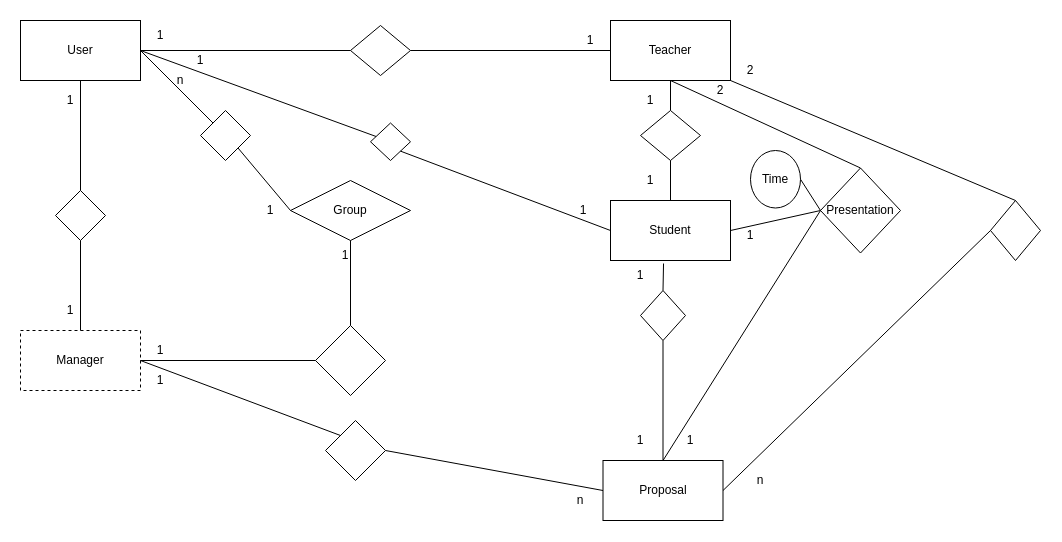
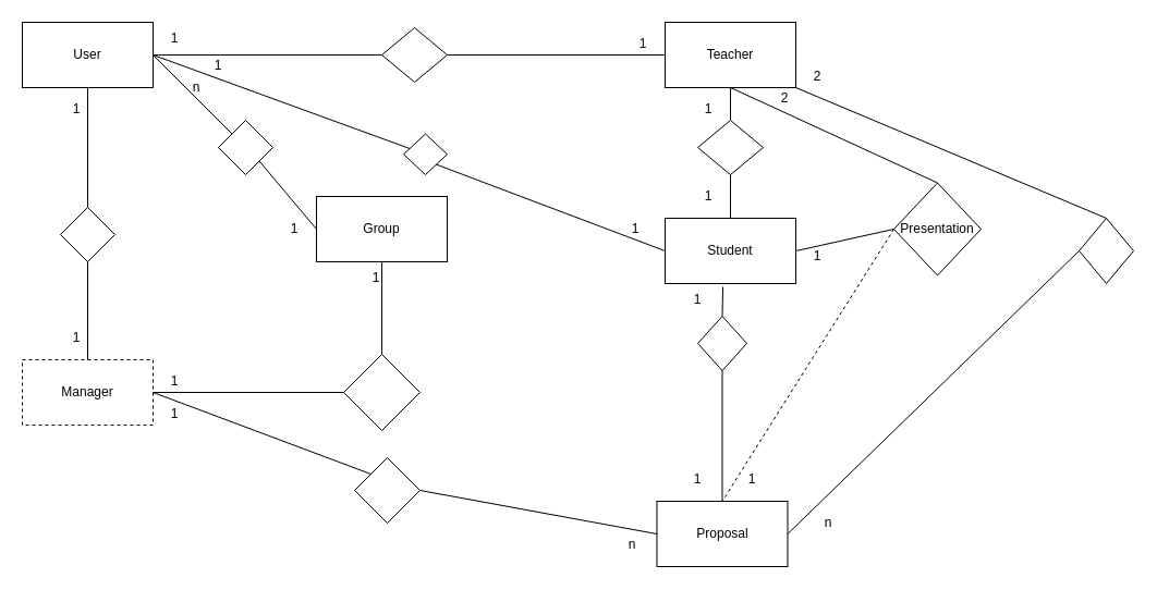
  <mxCell id="0" />
  <mxCell id="1" parent="0" />
  <mxCell id="2" value="User" style="rounded=0;whiteSpace=wrap;html=1;" parent="1" vertex="1"><mxGeometry x="20" y="20" width="120" height="60" as="geometry" /></mxCell>
  <mxCell id="3" value="Teacher" style="rounded=0;whiteSpace=wrap;html=1;" parent="1" vertex="1"><mxGeometry x="610" y="20" width="120" height="60" as="geometry" /></mxCell>
  <mxCell id="4" value="Student" style="rounded=0;whiteSpace=wrap;html=1;" parent="1" vertex="1"><mxGeometry x="610" y="200" width="120" height="60" as="geometry" /></mxCell>
  <mxCell id="5" value="Manager" style="rounded=0;whiteSpace=wrap;html=1;dashed=1;" parent="1" vertex="1"><mxGeometry x="20" y="330" width="120" height="60" as="geometry" /></mxCell>
  <mxCell id="6" value="" style="rhombus;whiteSpace=wrap;html=1;" parent="1" vertex="1"><mxGeometry x="55" y="190" width="50" height="50" as="geometry" /></mxCell>
  <mxCell id="7" value="" style="endArrow=none;html=1;exitX=0.5;exitY=1;exitDx=0;exitDy=0;entryX=0.5;entryY=0;entryDx=0;entryDy=0;" parent="1" source="6" target="5" edge="1"><mxGeometry width="50" height="50" relative="1" as="geometry"><mxPoint x="320" y="100" as="sourcePoint" /><mxPoint x="240" y="120" as="targetPoint" /></mxGeometry></mxCell>
  <mxCell id="8" value="" style="endArrow=none;html=1;exitX=0.5;exitY=1;exitDx=0;exitDy=0;" parent="1" source="2" target="6" edge="1"><mxGeometry width="50" height="50" relative="1" as="geometry"><mxPoint x="90" y="180" as="sourcePoint" /><mxPoint x="90" y="220" as="targetPoint" /></mxGeometry></mxCell>
  <mxCell id="9" value="" style="rhombus;whiteSpace=wrap;html=1;" parent="1" vertex="1"><mxGeometry x="350" y="25" width="60" height="50" as="geometry" /></mxCell>
  <mxCell id="10" value="" style="endArrow=none;html=1;exitX=0;exitY=0.5;exitDx=0;exitDy=0;entryX=1;entryY=0.5;entryDx=0;entryDy=0;" parent="1" source="9" target="2" edge="1"><mxGeometry width="50" height="50" relative="1" as="geometry"><mxPoint x="110" y="200" as="sourcePoint" /><mxPoint x="110" y="240" as="targetPoint" /></mxGeometry></mxCell>
  <mxCell id="11" value="" style="endArrow=none;html=1;exitX=1;exitY=0.5;exitDx=0;exitDy=0;entryX=0;entryY=0.5;entryDx=0;entryDy=0;" parent="1" source="9" target="3" edge="1"><mxGeometry width="50" height="50" relative="1" as="geometry"><mxPoint x="120" y="210" as="sourcePoint" /><mxPoint x="120" y="250" as="targetPoint" /></mxGeometry></mxCell>
  <mxCell id="12" value="" style="rhombus;whiteSpace=wrap;html=1;" parent="1" vertex="1"><mxGeometry x="370" y="122.5" width="40" height="37.5" as="geometry" /></mxCell>
  <mxCell id="13" value="" style="endArrow=none;html=1;exitX=1;exitY=1;exitDx=0;exitDy=0;entryX=0;entryY=0.5;entryDx=0;entryDy=0;" parent="1" source="12" target="4" edge="1"><mxGeometry width="50" height="50" relative="1" as="geometry"><mxPoint x="130" y="220" as="sourcePoint" /><mxPoint x="130" y="260" as="targetPoint" /></mxGeometry></mxCell>
  <mxCell id="14" value="" style="endArrow=none;html=1;exitX=1;exitY=0.5;exitDx=0;exitDy=0;" parent="1" source="2" target="12" edge="1"><mxGeometry width="50" height="50" relative="1" as="geometry"><mxPoint x="140" y="230" as="sourcePoint" /><mxPoint x="140" y="270" as="targetPoint" /></mxGeometry></mxCell>
  <mxCell id="15" value="" style="rhombus;whiteSpace=wrap;html=1;" parent="1" vertex="1"><mxGeometry x="640" y="110" width="60" height="50" as="geometry" /></mxCell>
  <mxCell id="16" value="" style="endArrow=none;html=1;exitX=0.5;exitY=1;exitDx=0;exitDy=0;entryX=0.5;entryY=0;entryDx=0;entryDy=0;" parent="1" source="15" target="4" edge="1"><mxGeometry width="50" height="50" relative="1" as="geometry"><mxPoint x="150" y="240" as="sourcePoint" /><mxPoint x="150" y="280" as="targetPoint" /></mxGeometry></mxCell>
  <mxCell id="17" value="" style="endArrow=none;html=1;exitX=0.5;exitY=1;exitDx=0;exitDy=0;entryX=0.5;entryY=0;entryDx=0;entryDy=0;" parent="1" source="3" target="15" edge="1"><mxGeometry width="50" height="50" relative="1" as="geometry"><mxPoint x="160" y="250" as="sourcePoint" /><mxPoint x="160" y="290" as="targetPoint" /></mxGeometry></mxCell>
- <mxCell id="18" value="Group" style="rhombus;whiteSpace=wrap;html=1;" parent="1" vertex="1"><mxGeometry x="290" y="180" width="120" height="60" as="geometry" /></mxCell>
+ <mxCell id="18" value="Group" style="rounded=0;whiteSpace=wrap;html=1;" parent="1" vertex="1"><mxGeometry x="290" y="180" width="120" height="60" as="geometry" /></mxCell>
  <mxCell id="19" value="" style="rhombus;whiteSpace=wrap;html=1;" parent="1" vertex="1"><mxGeometry x="200" y="110" width="50" height="50" as="geometry" /></mxCell>
  <mxCell id="20" value="" style="endArrow=none;html=1;exitX=1;exitY=1;exitDx=0;exitDy=0;entryX=0;entryY=0.5;entryDx=0;entryDy=0;" parent="1" source="19" target="18" edge="1"><mxGeometry width="50" height="50" relative="1" as="geometry"><mxPoint x="170" y="260" as="sourcePoint" /><mxPoint x="170" y="300" as="targetPoint" /></mxGeometry></mxCell>
  <mxCell id="21" value="" style="endArrow=none;html=1;exitX=0;exitY=0;exitDx=0;exitDy=0;entryX=1;entryY=0.5;entryDx=0;entryDy=0;" parent="1" source="19" target="2" edge="1"><mxGeometry width="50" height="50" relative="1" as="geometry"><mxPoint x="180" y="270" as="sourcePoint" /><mxPoint x="180" y="310" as="targetPoint" /></mxGeometry></mxCell>
  <mxCell id="22" value="" style="rhombus;whiteSpace=wrap;html=1;" parent="1" vertex="1"><mxGeometry x="315" y="325" width="70" height="70" as="geometry" /></mxCell>
  <mxCell id="23" value="" style="endArrow=none;html=1;exitX=1;exitY=0.5;exitDx=0;exitDy=0;entryX=0;entryY=0.5;entryDx=0;entryDy=0;" parent="1" source="5" target="22" edge="1"><mxGeometry width="50" height="50" relative="1" as="geometry"><mxPoint x="190" y="280" as="sourcePoint" /><mxPoint x="190" y="320" as="targetPoint" /></mxGeometry></mxCell>
  <mxCell id="24" value="" style="endArrow=none;html=1;exitX=0.5;exitY=0;exitDx=0;exitDy=0;entryX=0.5;entryY=1;entryDx=0;entryDy=0;" parent="1" source="22" target="18" edge="1"><mxGeometry width="50" height="50" relative="1" as="geometry"><mxPoint x="200" y="290" as="sourcePoint" /><mxPoint x="200" y="330" as="targetPoint" /></mxGeometry></mxCell>
  <mxCell id="25" value="Proposal" style="rounded=0;whiteSpace=wrap;html=1;" parent="1" vertex="1"><mxGeometry x="602.5" y="460" width="120" height="60" as="geometry" /></mxCell>
  <mxCell id="26" value="" style="rhombus;whiteSpace=wrap;html=1;" parent="1" vertex="1"><mxGeometry x="640" y="290" width="45" height="50" as="geometry" /></mxCell>
  <mxCell id="27" value="" style="endArrow=none;html=1;exitX=0.442;exitY=1.05;exitDx=0;exitDy=0;entryX=0.5;entryY=0;entryDx=0;entryDy=0;exitPerimeter=0;" parent="1" source="4" target="26" edge="1"><mxGeometry width="50" height="50" relative="1" as="geometry"><mxPoint x="210" y="300" as="sourcePoint" /><mxPoint x="210" y="340" as="targetPoint" /></mxGeometry></mxCell>
  <mxCell id="28" value="" style="endArrow=none;html=1;exitX=0.5;exitY=1;exitDx=0;exitDy=0;entryX=0.5;entryY=0;entryDx=0;entryDy=0;" parent="1" source="26" target="25" edge="1"><mxGeometry width="50" height="50" relative="1" as="geometry"><mxPoint x="220" y="310" as="sourcePoint" /><mxPoint x="220" y="350" as="targetPoint" /></mxGeometry></mxCell>
  <mxCell id="29" value="" style="rhombus;whiteSpace=wrap;html=1;" parent="1" vertex="1"><mxGeometry x="990" y="200" width="50" height="60" as="geometry" /></mxCell>
  <mxCell id="30" value="" style="endArrow=none;html=1;exitX=0.5;exitY=0;exitDx=0;exitDy=0;entryX=1;entryY=1;entryDx=0;entryDy=0;" parent="1" source="29" target="3" edge="1"><mxGeometry width="50" height="50" relative="1" as="geometry"><mxPoint x="230" y="320" as="sourcePoint" /><mxPoint x="755" y="80" as="targetPoint" /></mxGeometry></mxCell>
  <mxCell id="31" value="" style="endArrow=none;html=1;entryX=1;entryY=0.5;entryDx=0;entryDy=0;exitX=0;exitY=0.5;exitDx=0;exitDy=0;" parent="1" source="29" target="25" edge="1"><mxGeometry width="50" height="50" relative="1" as="geometry"><mxPoint x="810" y="340" as="sourcePoint" /><mxPoint x="240" y="370" as="targetPoint" /></mxGeometry></mxCell>
  <mxCell id="32" value="Presentation" style="rhombus;whiteSpace=wrap;html=1;" parent="1" vertex="1"><mxGeometry x="820" y="167.5" width="80" height="85" as="geometry" /></mxCell>
- <mxCell id="33" value="" style="endArrow=none;html=1;exitX=0;exitY=0.5;exitDx=0;exitDy=0;entryX=1;entryY=0.5;entryDx=0;entryDy=0;" parent="1" source="32" target="37" edge="1"><mxGeometry width="50" height="50" relative="1" as="geometry"><mxPoint x="250" y="340" as="sourcePoint" /><mxPoint x="470" y="380" as="targetPoint" /></mxGeometry></mxCell>
  <mxCell id="34" value="" style="endArrow=none;html=1;exitX=1;exitY=0.5;exitDx=0;exitDy=0;entryX=0;entryY=0.5;entryDx=0;entryDy=0;" parent="1" source="4" target="32" edge="1"><mxGeometry width="50" height="50" relative="1" as="geometry"><mxPoint x="260" y="350" as="sourcePoint" /><mxPoint x="260" y="390" as="targetPoint" /></mxGeometry></mxCell>
  <mxCell id="35" value="" style="endArrow=none;html=1;entryX=0.5;entryY=0;entryDx=0;entryDy=0;" parent="1" target="32" edge="1"><mxGeometry width="50" height="50" relative="1" as="geometry"><mxPoint x="670" y="80" as="sourcePoint" /><mxPoint x="270" y="400" as="targetPoint" /></mxGeometry></mxCell>
- <mxCell id="36" value="" style="endArrow=none;html=1;exitX=0;exitY=0.5;exitDx=0;exitDy=0;entryX=0.5;entryY=0;entryDx=0;entryDy=0;" parent="1" source="32" target="25" edge="1"><mxGeometry width="50" height="50" relative="1" as="geometry"><mxPoint x="280" y="370" as="sourcePoint" /><mxPoint x="280" y="410" as="targetPoint" /></mxGeometry></mxCell>
- <mxCell id="37" value="Time" style="ellipse;whiteSpace=wrap;html=1;" parent="1" vertex="1"><mxGeometry x="750" y="150" width="50" height="57.5" as="geometry" /></mxCell>
+ <mxCell id="36" value="" style="endArrow=none;html=1;exitX=0;exitY=0.5;exitDx=0;exitDy=0;entryX=0.5;entryY=0;entryDx=0;entryDy=0;dashed=1;" parent="1" source="32" target="25" edge="1"><mxGeometry width="50" height="50" relative="1" as="geometry"><mxPoint x="280" y="370" as="sourcePoint" /><mxPoint x="280" y="410" as="targetPoint" /></mxGeometry></mxCell>
  <mxCell id="38" value="1" style="text;html=1;strokeColor=none;fillColor=none;align=center;verticalAlign=middle;whiteSpace=wrap;rounded=0;" vertex="1" parent="1"><mxGeometry x="50" y="90" width="40" height="20" as="geometry" /></mxCell>
  <mxCell id="39" value="1" style="text;html=1;strokeColor=none;fillColor=none;align=center;verticalAlign=middle;whiteSpace=wrap;rounded=0;" vertex="1" parent="1"><mxGeometry x="50" y="300" width="40" height="20" as="geometry" /></mxCell>
  <mxCell id="40" value="1" style="text;html=1;strokeColor=none;fillColor=none;align=center;verticalAlign=middle;whiteSpace=wrap;rounded=0;" vertex="1" parent="1"><mxGeometry x="325" y="245" width="40" height="20" as="geometry" /></mxCell>
  <mxCell id="41" value="1" style="text;html=1;strokeColor=none;fillColor=none;align=center;verticalAlign=middle;whiteSpace=wrap;rounded=0;" vertex="1" parent="1"><mxGeometry x="140" y="340" width="40" height="20" as="geometry" /></mxCell>
  <mxCell id="42" value="1" style="text;html=1;strokeColor=none;fillColor=none;align=center;verticalAlign=middle;whiteSpace=wrap;rounded=0;" vertex="1" parent="1"><mxGeometry x="140" y="25" width="40" height="20" as="geometry" /></mxCell>
  <mxCell id="43" value="1" style="text;html=1;strokeColor=none;fillColor=none;align=center;verticalAlign=middle;whiteSpace=wrap;rounded=0;" vertex="1" parent="1"><mxGeometry x="570" y="30" width="40" height="20" as="geometry" /></mxCell>
  <mxCell id="44" value="1" style="text;html=1;strokeColor=none;fillColor=none;align=center;verticalAlign=middle;whiteSpace=wrap;rounded=0;" vertex="1" parent="1"><mxGeometry x="180" y="50" width="40" height="20" as="geometry" /></mxCell>
  <mxCell id="45" value="1" style="text;html=1;strokeColor=none;fillColor=none;align=center;verticalAlign=middle;whiteSpace=wrap;rounded=0;" vertex="1" parent="1"><mxGeometry x="562.5" y="200" width="40" height="20" as="geometry" /></mxCell>
  <mxCell id="46" value="1" style="text;html=1;strokeColor=none;fillColor=none;align=center;verticalAlign=middle;whiteSpace=wrap;rounded=0;" vertex="1" parent="1"><mxGeometry x="250" y="200" width="40" height="20" as="geometry" /></mxCell>
  <mxCell id="47" value="1" style="text;html=1;strokeColor=none;fillColor=none;align=center;verticalAlign=middle;whiteSpace=wrap;rounded=0;" vertex="1" parent="1"><mxGeometry x="620" y="265" width="40" height="20" as="geometry" /></mxCell>
  <mxCell id="48" value="1" style="text;html=1;strokeColor=none;fillColor=none;align=center;verticalAlign=middle;whiteSpace=wrap;rounded=0;" vertex="1" parent="1"><mxGeometry x="620" y="430" width="40" height="20" as="geometry" /></mxCell>
  <mxCell id="49" value="1" style="text;html=1;strokeColor=none;fillColor=none;align=center;verticalAlign=middle;whiteSpace=wrap;rounded=0;" vertex="1" parent="1"><mxGeometry x="630" y="170" width="40" height="20" as="geometry" /></mxCell>
  <mxCell id="50" value="1" style="text;html=1;strokeColor=none;fillColor=none;align=center;verticalAlign=middle;whiteSpace=wrap;rounded=0;" vertex="1" parent="1"><mxGeometry x="630" y="90" width="40" height="20" as="geometry" /></mxCell>
  <mxCell id="51" value="n" style="text;html=1;strokeColor=none;fillColor=none;align=center;verticalAlign=middle;whiteSpace=wrap;rounded=0;" vertex="1" parent="1"><mxGeometry x="160" y="70" width="40" height="20" as="geometry" /></mxCell>
  <mxCell id="52" value="2" style="text;html=1;strokeColor=none;fillColor=none;align=center;verticalAlign=middle;whiteSpace=wrap;rounded=0;" vertex="1" parent="1"><mxGeometry x="700" y="80" width="40" height="20" as="geometry" /></mxCell>
  <mxCell id="53" value="1" style="text;html=1;strokeColor=none;fillColor=none;align=center;verticalAlign=middle;whiteSpace=wrap;rounded=0;" vertex="1" parent="1"><mxGeometry x="730" y="225" width="40" height="20" as="geometry" /></mxCell>
  <mxCell id="54" value="1" style="text;html=1;strokeColor=none;fillColor=none;align=center;verticalAlign=middle;whiteSpace=wrap;rounded=0;" vertex="1" parent="1"><mxGeometry x="670" y="430" width="40" height="20" as="geometry" /></mxCell>
  <mxCell id="55" value="n" style="text;html=1;strokeColor=none;fillColor=none;align=center;verticalAlign=middle;whiteSpace=wrap;rounded=0;" vertex="1" parent="1"><mxGeometry x="740" y="470" width="40" height="20" as="geometry" /></mxCell>
  <mxCell id="56" value="2" style="text;html=1;strokeColor=none;fillColor=none;align=center;verticalAlign=middle;whiteSpace=wrap;rounded=0;" vertex="1" parent="1"><mxGeometry x="730" y="60" width="40" height="20" as="geometry" /></mxCell>
  <mxCell id="57" value="" style="rhombus;whiteSpace=wrap;html=1;" vertex="1" parent="1"><mxGeometry x="325" y="420" width="60" height="60" as="geometry" /></mxCell>
  <mxCell id="58" value="" style="endArrow=none;html=1;exitX=1;exitY=0.5;exitDx=0;exitDy=0;entryX=0;entryY=0;entryDx=0;entryDy=0;" edge="1" parent="1" source="5" target="57"><mxGeometry width="50" height="50" relative="1" as="geometry"><mxPoint x="150" y="370" as="sourcePoint" /><mxPoint x="325" y="370" as="targetPoint" /></mxGeometry></mxCell>
  <mxCell id="59" value="" style="endArrow=none;html=1;exitX=1;exitY=0.5;exitDx=0;exitDy=0;entryX=0;entryY=0.5;entryDx=0;entryDy=0;" edge="1" parent="1" source="57" target="25"><mxGeometry width="50" height="50" relative="1" as="geometry"><mxPoint x="160" y="380" as="sourcePoint" /><mxPoint x="335" y="380" as="targetPoint" /></mxGeometry></mxCell>
  <mxCell id="60" value="1" style="text;html=1;strokeColor=none;fillColor=none;align=center;verticalAlign=middle;whiteSpace=wrap;rounded=0;" vertex="1" parent="1"><mxGeometry x="140" y="370" width="40" height="20" as="geometry" /></mxCell>
  <mxCell id="61" value="n" style="text;html=1;strokeColor=none;fillColor=none;align=center;verticalAlign=middle;whiteSpace=wrap;rounded=0;" vertex="1" parent="1"><mxGeometry x="560" y="490" width="40" height="20" as="geometry" /></mxCell>
